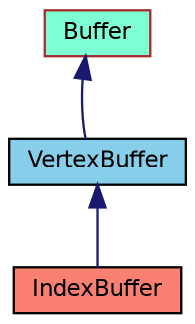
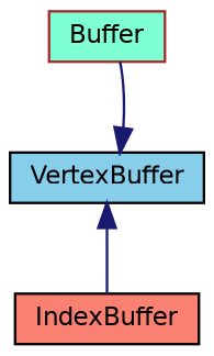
  digraph {
    rankdir=TB
    node [color=black fontname=Helvetica fontsize=10 shape=record style=filled]
    edge [color=midnightblue dir=back fontname=Helvetica fontsize=10 labelfontname=Helvetica labelfontsize=10 style=solid]
    n1 [color=brown fillcolor=aquamarine height=0.2 label=Buffer width=0.4]
    n2 [fillcolor=skyblue height=0.2 label=VertexBuffer width=0.4]
    n3 [fillcolor=salmon height=0.2 label=IndexBuffer width=0.4]
-   n1 -> n2
+   n2 -> n1
    n2 -> n3
  }
